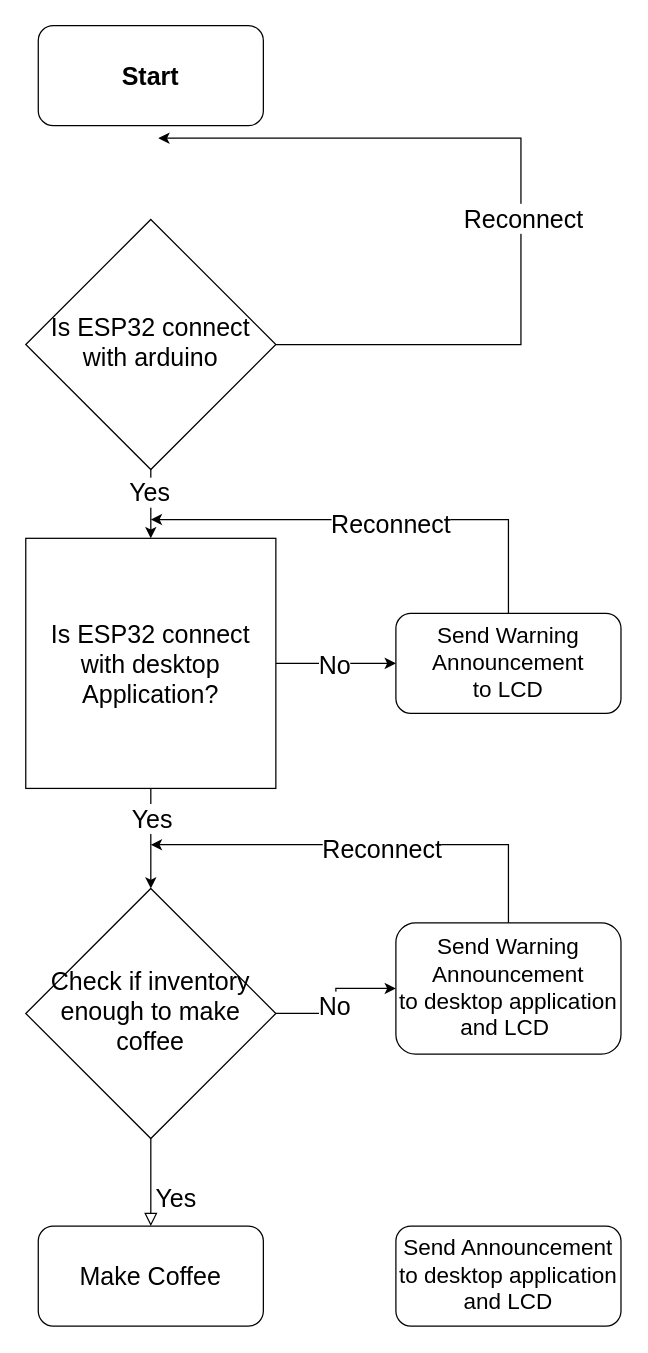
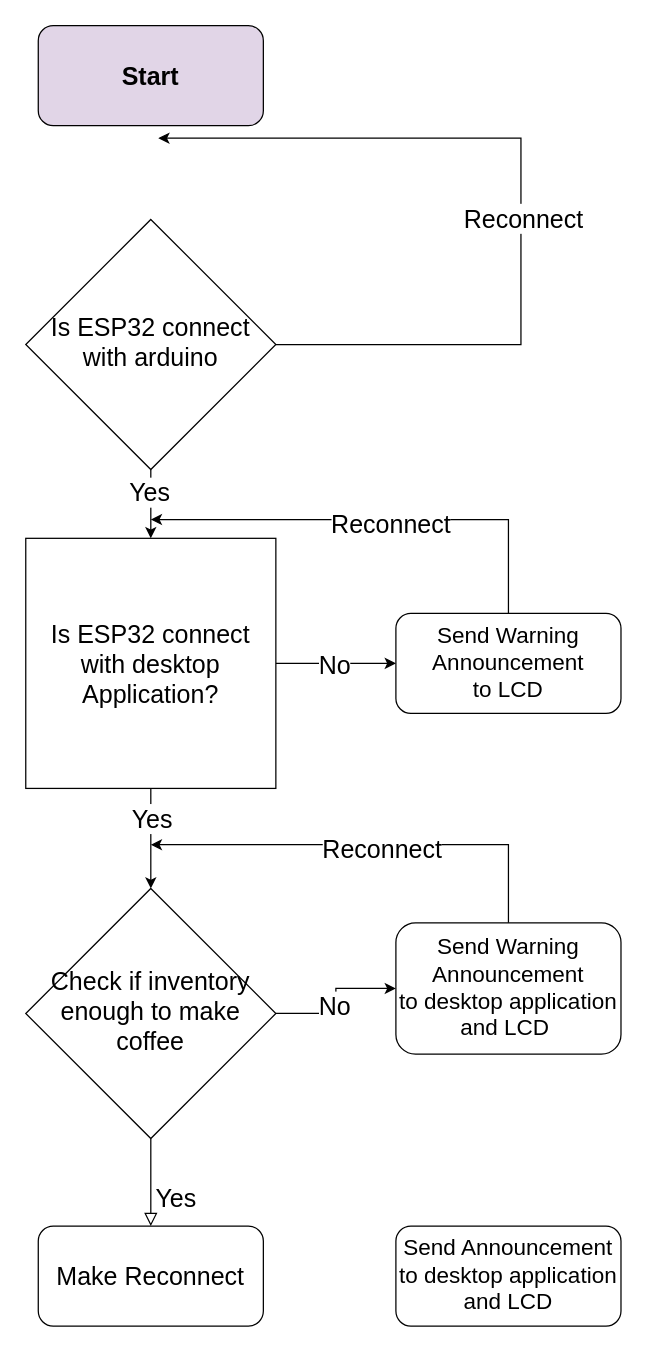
  <mxCell id="0" />
  <mxCell id="1" parent="0" />
- <mxCell id="2" value="Start" style="rounded=1;whiteSpace=wrap;html=1;fontSize=20;glass=0;strokeWidth=1;shadow=0;fontStyle=1" parent="1" vertex="1"><mxGeometry x="30" y="20" width="180" height="80" as="geometry" /></mxCell>
+ <mxCell id="2" value="Start" style="rounded=1;whiteSpace=wrap;html=1;fontSize=20;glass=0;strokeWidth=1;shadow=0;fontStyle=1;fillColor=#e1d5e7;" parent="1" vertex="1"><mxGeometry x="30" y="20" width="180" height="80" as="geometry" /></mxCell>
  <mxCell id="3" value="" style="edgeStyle=orthogonalEdgeStyle;rounded=0;orthogonalLoop=1;jettySize=auto;html=1;" edge="1" parent="1" source="5" target="16"><mxGeometry relative="1" as="geometry" /></mxCell>
  <mxCell id="4" value="Yes" style="edgeLabel;html=1;align=center;verticalAlign=middle;resizable=0;points=[];fontSize=20;" vertex="1" connectable="0" parent="3"><mxGeometry x="-0.392" y="-2" relative="1" as="geometry"><mxPoint as="offset" /></mxGeometry></mxCell>
  <mxCell id="5" value="Is ESP32 connect with arduino" style="rhombus;whiteSpace=wrap;html=1;shadow=0;fontFamily=Helvetica;fontSize=20;align=center;strokeWidth=1;spacing=6;spacingTop=-4;" parent="1" vertex="1"><mxGeometry x="20" y="175" width="200" height="200" as="geometry" /></mxCell>
  <mxCell id="6" value="Yes" style="rounded=0;html=1;jettySize=auto;orthogonalLoop=1;fontSize=20;endArrow=block;endFill=0;endSize=8;strokeWidth=1;shadow=0;labelBackgroundColor=none;edgeStyle=orthogonalEdgeStyle;" parent="1" source="9" target="10" edge="1"><mxGeometry x="0.333" y="20" relative="1" as="geometry"><mxPoint as="offset" /></mxGeometry></mxCell>
  <mxCell id="7" value="" style="edgeStyle=orthogonalEdgeStyle;rounded=0;orthogonalLoop=1;jettySize=auto;html=1;" edge="1" parent="1" source="9" target="21"><mxGeometry relative="1" as="geometry" /></mxCell>
  <mxCell id="8" value="No" style="edgeLabel;html=1;align=center;verticalAlign=middle;resizable=0;points=[];fontSize=20;" vertex="1" connectable="0" parent="7"><mxGeometry x="-0.058" y="2" relative="1" as="geometry"><mxPoint as="offset" /></mxGeometry></mxCell>
  <mxCell id="9" value="Check if inventory enough to make coffee" style="rhombus;whiteSpace=wrap;html=1;shadow=0;fontFamily=Helvetica;fontSize=20;align=center;strokeWidth=1;spacing=6;spacingTop=-4;" parent="1" vertex="1"><mxGeometry x="20" y="710" width="200" height="200" as="geometry" /></mxCell>
- <mxCell id="10" value="Make Coffee" style="rounded=1;whiteSpace=wrap;html=1;fontSize=20;glass=0;strokeWidth=1;shadow=0;" parent="1" vertex="1"><mxGeometry x="30" y="980" width="180" height="80" as="geometry" /></mxCell>
+ <mxCell id="10" value="Make Reconnect" style="rounded=1;whiteSpace=wrap;html=1;fontSize=20;glass=0;strokeWidth=1;shadow=0;" parent="1" vertex="1"><mxGeometry x="30" y="980" width="180" height="80" as="geometry" /></mxCell>
  <mxCell id="11" value="Send Warning Announcement&lt;div&gt;to LCD&lt;/div&gt;" style="rounded=1;whiteSpace=wrap;html=1;fontSize=18;glass=0;strokeWidth=1;shadow=0;" parent="1" vertex="1"><mxGeometry x="316" y="490" width="180" height="80" as="geometry" /></mxCell>
  <mxCell id="12" value="" style="edgeStyle=orthogonalEdgeStyle;rounded=0;orthogonalLoop=1;jettySize=auto;html=1;" edge="1" parent="1" source="16" target="9"><mxGeometry relative="1" as="geometry" /></mxCell>
  <mxCell id="13" value="Yes" style="edgeLabel;html=1;align=center;verticalAlign=middle;resizable=0;points=[];fontSize=20;" vertex="1" connectable="0" parent="12"><mxGeometry x="-0.436" relative="1" as="geometry"><mxPoint as="offset" /></mxGeometry></mxCell>
  <mxCell id="14" value="" style="edgeStyle=orthogonalEdgeStyle;rounded=0;orthogonalLoop=1;jettySize=auto;html=1;" edge="1" parent="1" source="16" target="11"><mxGeometry relative="1" as="geometry" /></mxCell>
  <mxCell id="15" value="No" style="edgeLabel;html=1;align=center;verticalAlign=middle;resizable=0;points=[];fontSize=20;" vertex="1" connectable="0" parent="14"><mxGeometry x="-0.035" relative="1" as="geometry"><mxPoint as="offset" /></mxGeometry></mxCell>
  <mxCell id="16" value="Is ESP32 connect with desktop Application?" style="whiteSpace=wrap;html=1;fontSize=20;rounded=0;" vertex="1" parent="1"><mxGeometry x="20" y="430" width="200" height="200" as="geometry" /></mxCell>
  <mxCell id="17" value="" style="endArrow=classic;html=1;rounded=0;exitX=1;exitY=0.5;exitDx=0;exitDy=0;" edge="1" parent="1" source="5"><mxGeometry width="50" height="50" relative="1" as="geometry"><mxPoint x="416" y="235" as="sourcePoint" /><mxPoint x="126" y="110" as="targetPoint" /><Array as="points"><mxPoint x="416" y="275" /><mxPoint x="416" y="110" /></Array></mxGeometry></mxCell>
  <mxCell id="18" value="Reconnect" style="edgeLabel;html=1;align=center;verticalAlign=middle;resizable=0;points=[];fontSize=20;" vertex="1" connectable="0" parent="17"><mxGeometry x="-0.086" relative="1" as="geometry"><mxPoint x="1" as="offset" /></mxGeometry></mxCell>
  <mxCell id="19" value="" style="endArrow=classic;html=1;rounded=0;exitX=0.5;exitY=0;exitDx=0;exitDy=0;" edge="1" parent="1" source="11"><mxGeometry width="50" height="50" relative="1" as="geometry"><mxPoint x="406" y="480" as="sourcePoint" /><mxPoint x="120" y="415" as="targetPoint" /><Array as="points"><mxPoint x="406" y="415" /></Array></mxGeometry></mxCell>
  <mxCell id="20" value="Reconnect" style="edgeLabel;html=1;align=center;verticalAlign=middle;resizable=0;points=[];fontSize=20;" vertex="1" connectable="0" parent="19"><mxGeometry x="-0.058" y="2" relative="1" as="geometry"><mxPoint as="offset" /></mxGeometry></mxCell>
  <mxCell id="21" value="Send Warning Announcement&lt;div&gt;to desktop application and LCD&amp;nbsp;&lt;/div&gt;" style="rounded=1;whiteSpace=wrap;html=1;fontSize=18;glass=0;strokeWidth=1;shadow=0;" vertex="1" parent="1"><mxGeometry x="316" y="737.5" width="180" height="105" as="geometry" /></mxCell>
  <mxCell id="22" value="" style="endArrow=classic;html=1;rounded=0;exitX=0.5;exitY=0;exitDx=0;exitDy=0;" edge="1" parent="1" source="21"><mxGeometry width="50" height="50" relative="1" as="geometry"><mxPoint x="416" y="740" as="sourcePoint" /><mxPoint x="120" y="675" as="targetPoint" /><Array as="points"><mxPoint x="406" y="675" /></Array></mxGeometry></mxCell>
  <mxCell id="23" value="Reconnect" style="edgeLabel;html=1;align=center;verticalAlign=middle;resizable=0;points=[];fontSize=20;" vertex="1" connectable="0" parent="22"><mxGeometry x="-0.058" y="2" relative="1" as="geometry"><mxPoint as="offset" /></mxGeometry></mxCell>
  <mxCell id="24" value="Send Announcement&lt;div&gt;to desktop application and LCD&lt;/div&gt;" style="rounded=1;whiteSpace=wrap;html=1;fontSize=18;glass=0;strokeWidth=1;shadow=0;" vertex="1" parent="1"><mxGeometry x="316" y="980" width="180" height="80" as="geometry" /></mxCell>
